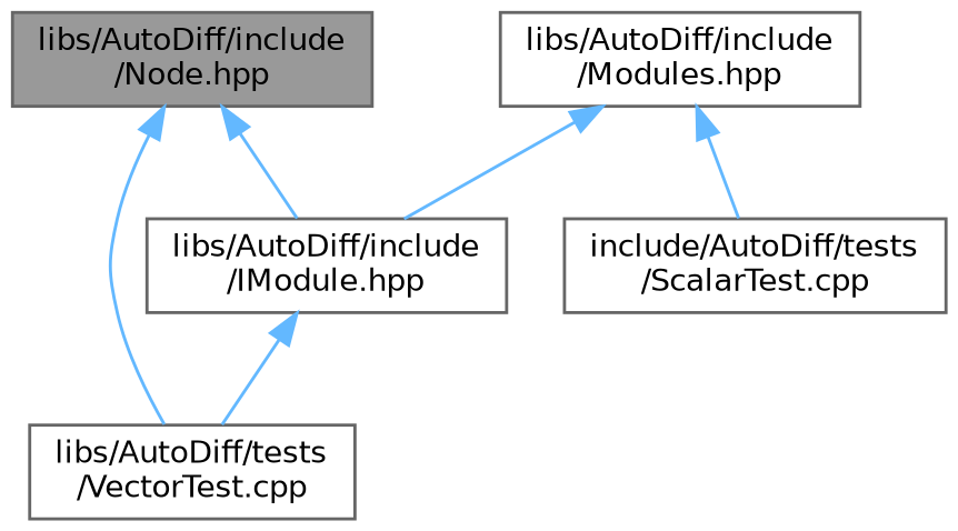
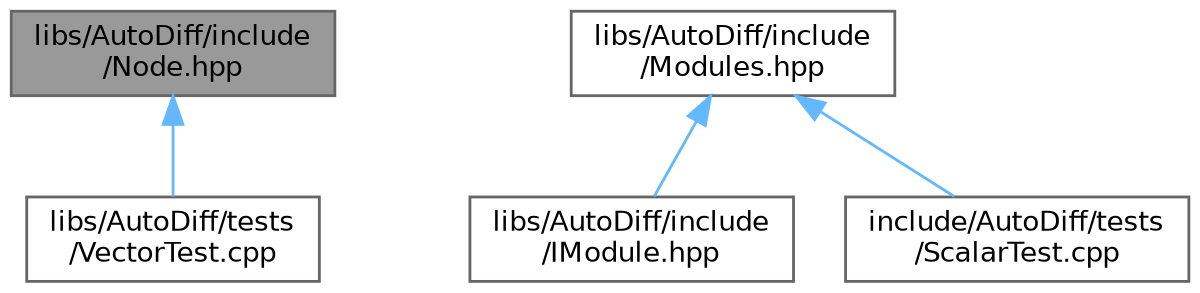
  digraph {
    node [color=grey40 fillcolor=white fontname=Helvetica fontsize=10 shape=box style=filled]
    edge [color=steelblue1 dir=back fontname=Helvetica fontsize=10 labelfontname=Helvetica labelfontsize=10 style=solid]
    n1 [color=gray40 fillcolor=grey60 fontcolor=black height=0.2 label="libs/AutoDiff/include\l/Node.hpp" width=0.4]
    n2 [height=0.2 label="libs/AutoDiff/include\l/IModule.hpp" width=0.4]
    n3 [height=0.2 label="libs/AutoDiff/tests\l/VectorTest.cpp" width=0.4]
    n4 [height=0.2 label="libs/AutoDiff/include\l/Modules.hpp" width=0.4]
    n5 [height=0.2 label="include/AutoDiff/tests\l/ScalarTest.cpp" width=0.4]
-   n1 -> n2
    n1 -> n3
-   n2 -> n3
    n4 -> n2
    n4 -> n5
  }
